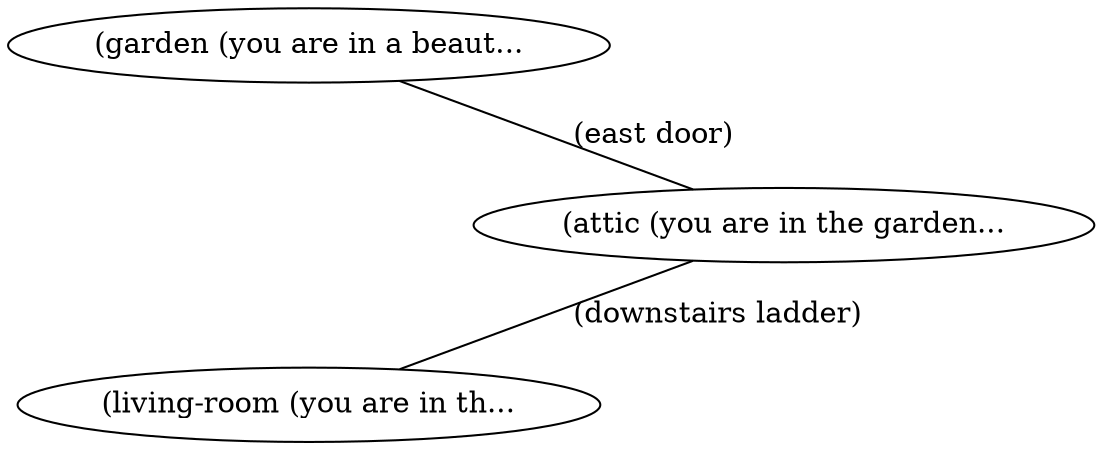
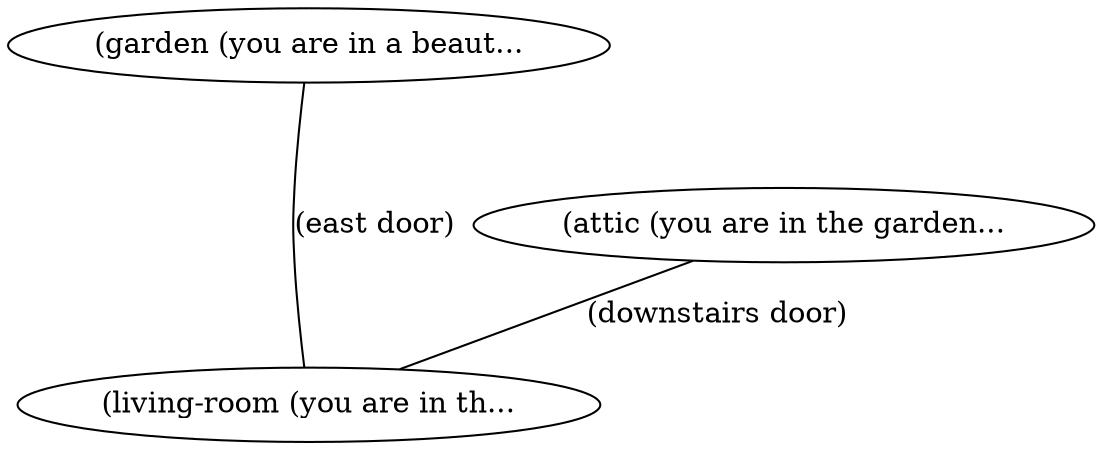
  graph {
    n1 [label="(living-room (you are in th..."]
    n2 [label="(garden (you are in a beaut..."]
    n3 [label="(attic (you are in the garden..."]
-   n2 -- n3 [label="(east door)"]
-   n3 -- n1 [label="(downstairs ladder)"]
+   n2 -- n1 [label="(east door)"]
+   n3 -- n1 [label="(downstairs door)"]
  }
